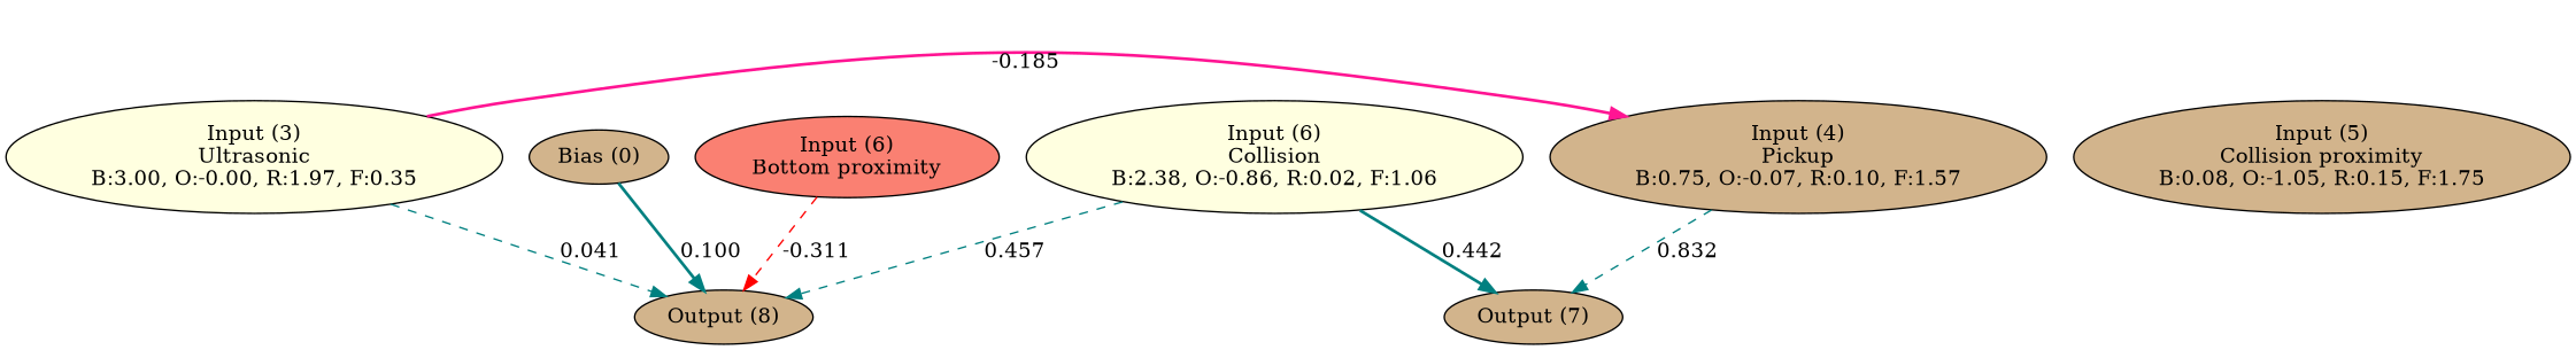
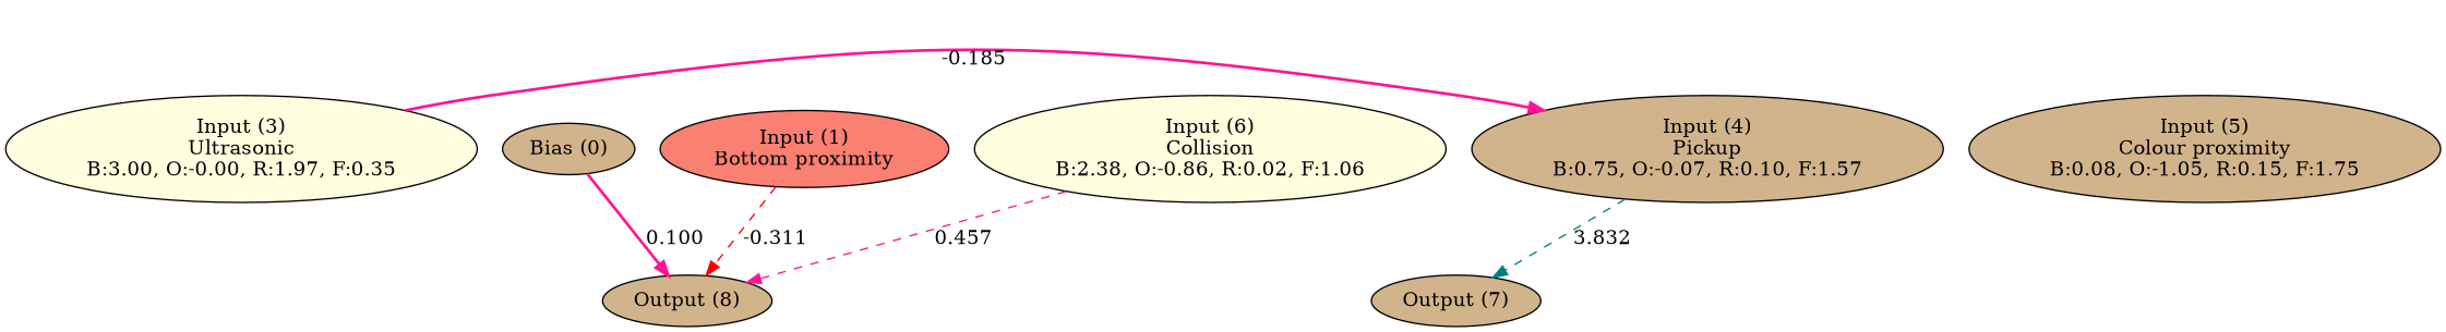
  digraph {
    node [fillcolor=tan style=filled]
    edge [color=teal style=dashed]
    n1 [label="Bias (0)"]
-   n2 [fillcolor=salmon label="Input (6)\nBottom proximity"]
+   n2 [fillcolor=salmon label="Input (1)\nBottom proximity"]
    n3 [fillcolor=lightyellow label="Input (3)\nUltrasonic\nB:3.00, O:-0.00, R:1.97, F:0.35"]
    n4 [label="Input (4)\nPickup\nB:0.75, O:-0.07, R:0.10, F:1.57"]
-   n5 [label="Input (5)\nCollision proximity\nB:0.08, O:-1.05, R:0.15, F:1.75"]
+   n5 [label="Input (5)\nColour proximity\nB:0.08, O:-1.05, R:0.15, F:1.75"]
    n6 [fillcolor=lightyellow label="Input (6)\nCollision\nB:2.38, O:-0.86, R:0.02, F:1.06"]
    n7 [label="Output (7)"]
    n8 [label="Output (8)"]
    subgraph sub_1 {
      rank=same
      n1
      n2
      n3
      n4
      n5
      n6
    }
    subgraph sub_2 {
      rank=same
      n7
      n8
    }
-   n1 -> n8 [label=0.100 style=bold]
+   n1 -> n8 [color=deeppink label=0.100 style=bold]
    n2 -> n8 [color=red label=-0.311]
    n3 -> n4 [color=deeppink label=-0.185 style=bold]
-   n3 -> n8 [label=0.041]
-   n4 -> n7 [label=0.832]
-   n6 -> n7 [label=0.442 style=bold]
-   n6 -> n8 [label=0.457]
+   n4 -> n7 [label=3.832]
+   n6 -> n8 [color=deeppink label=0.457]
  }
